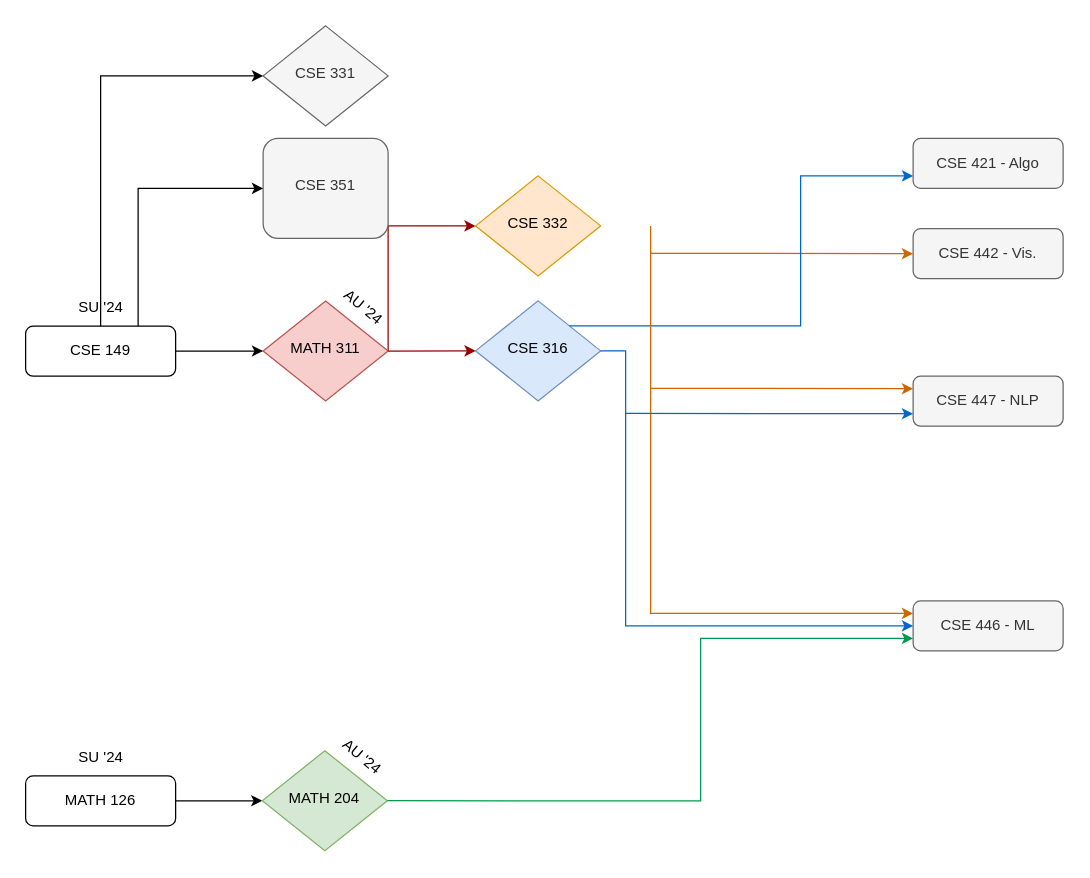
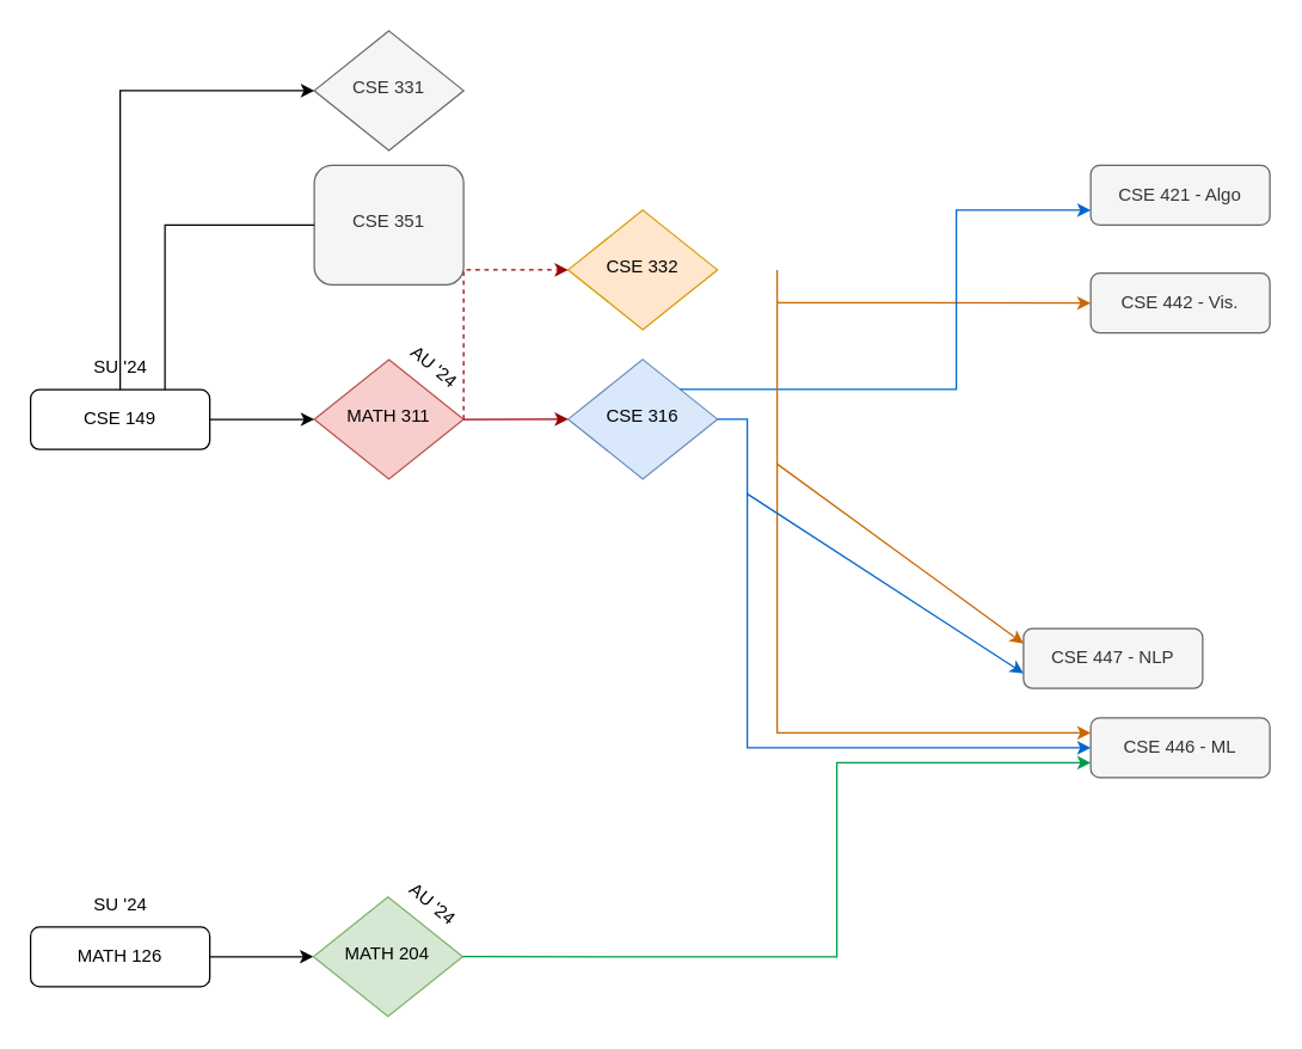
  <mxCell id="0" />
  <mxCell id="1" parent="0" />
  <mxCell id="2" value="" style="endArrow=classic;html=1;rounded=0;exitX=1;exitY=0.5;exitDx=0;exitDy=0;entryX=0;entryY=0.5;entryDx=0;entryDy=0;" edge="1" parent="1" source="8" target="17"><mxGeometry width="50" height="50" relative="1" as="geometry"><mxPoint x="130" y="280" as="sourcePoint" /><mxPoint x="180" y="230" as="targetPoint" /></mxGeometry></mxCell>
  <mxCell id="3" value="CSE 316" style="rhombus;whiteSpace=wrap;html=1;shadow=0;fontFamily=Helvetica;fontSize=12;align=center;strokeWidth=1;spacing=6;spacingTop=-4;fillColor=#dae8fc;strokeColor=#6c8ebf;" vertex="1" parent="1"><mxGeometry x="380" y="240" width="100" height="80" as="geometry" /></mxCell>
  <mxCell id="4" value="CSE 332" style="rhombus;whiteSpace=wrap;html=1;shadow=0;fontFamily=Helvetica;fontSize=12;align=center;strokeWidth=1;spacing=6;spacingTop=-4;fillColor=#ffe6cc;strokeColor=#d79b00;" vertex="1" parent="1"><mxGeometry x="380" y="140" width="100" height="80" as="geometry" /></mxCell>
- <mxCell id="5" value="" style="endArrow=classic;html=1;rounded=0;entryX=0;entryY=0.5;entryDx=0;entryDy=0;exitX=1;exitY=0.5;exitDx=0;exitDy=0;strokeColor=#990000;" edge="1" parent="1" source="14" target="4"><mxGeometry width="50" height="50" relative="1" as="geometry"><mxPoint x="340" y="350" as="sourcePoint" /><mxPoint x="360" y="100" as="targetPoint" /><Array as="points"><mxPoint x="310" y="180" /></Array></mxGeometry></mxCell>
+ <mxCell id="5" value="" style="endArrow=classic;html=1;rounded=0;entryX=0;entryY=0.5;entryDx=0;entryDy=0;exitX=1;exitY=0.5;exitDx=0;exitDy=0;strokeColor=#990000;dashed=1;" edge="1" parent="1" source="14" target="4"><mxGeometry width="50" height="50" relative="1" as="geometry"><mxPoint x="340" y="350" as="sourcePoint" /><mxPoint x="360" y="100" as="targetPoint" /><Array as="points"><mxPoint x="310" y="180" /></Array></mxGeometry></mxCell>
  <mxCell id="6" value="CSE 331" style="rhombus;whiteSpace=wrap;html=1;shadow=0;fontFamily=Helvetica;fontSize=12;align=center;strokeWidth=1;spacing=6;spacingTop=-4;fillColor=#f5f5f5;fontColor=#333333;strokeColor=#666666;" vertex="1" parent="1"><mxGeometry y="20" width="100" height="80" as="geometry" x="210" /></mxCell>
  <mxCell id="7" value="" style="group" vertex="1" connectable="0" parent="1"><mxGeometry x="20" y="590" width="120" height="70" as="geometry" /></mxCell>
  <mxCell id="8" value="MATH 126" style="rounded=1;whiteSpace=wrap;html=1;" vertex="1" parent="7"><mxGeometry y="30" width="120" height="40" as="geometry" /></mxCell>
  <mxCell id="9" value="SU '24" style="text;html=1;align=center;verticalAlign=middle;resizable=0;points=[];autosize=1;strokeColor=none;fillColor=none;" vertex="1" parent="7"><mxGeometry x="30" width="60" height="30" as="geometry" /></mxCell>
  <mxCell id="10" value="" style="group" vertex="1" connectable="0" parent="1"><mxGeometry x="20" y="230.23" width="120" height="70" as="geometry" /></mxCell>
  <mxCell id="11" value="CSE 149" style="rounded=1;whiteSpace=wrap;html=1;fontSize=12;glass=0;strokeWidth=1;shadow=0;" parent="10" vertex="1"><mxGeometry y="30" width="120" height="40" as="geometry" /></mxCell>
  <mxCell id="12" value="SU '24" style="text;html=1;align=center;verticalAlign=middle;resizable=0;points=[];autosize=1;strokeColor=none;fillColor=none;" vertex="1" parent="10"><mxGeometry x="30" width="60" height="30" as="geometry" /></mxCell>
  <mxCell id="13" value="" style="group" vertex="1" connectable="0" parent="1"><mxGeometry y="214.346" width="112.623" height="105.774" as="geometry" x="210" /></mxCell>
  <mxCell id="14" value="MATH 311" style="rhombus;whiteSpace=wrap;html=1;shadow=0;fontFamily=Helvetica;fontSize=12;align=center;strokeWidth=1;spacing=6;spacingTop=-4;fillColor=#f8cecc;strokeColor=#b85450;" parent="13" vertex="1"><mxGeometry y="25.774" width="100" height="80" as="geometry" /></mxCell>
  <mxCell id="15" value="AU '24" style="text;html=1;align=center;verticalAlign=middle;resizable=0;points=[];autosize=1;strokeColor=none;fillColor=none;rotation=40;" vertex="1" parent="13"><mxGeometry x="50" y="15.774" width="60" height="30" as="geometry" /></mxCell>
  <mxCell id="16" value="" style="group" vertex="1" connectable="0" parent="1"><mxGeometry x="209.38" y="574.116" width="112.623" height="105.774" as="geometry" /></mxCell>
  <mxCell id="17" value="MATH 204" style="rhombus;whiteSpace=wrap;html=1;shadow=0;fontFamily=Helvetica;fontSize=12;align=center;strokeWidth=1;spacing=6;spacingTop=-4;fillColor=#d5e8d4;strokeColor=#82b366;" vertex="1" parent="16"><mxGeometry y="25.774" width="100" height="80" as="geometry" /></mxCell>
  <mxCell id="18" value="AU '24" style="text;html=1;align=center;verticalAlign=middle;resizable=0;points=[];autosize=1;strokeColor=none;fillColor=none;rotation=40;" vertex="1" parent="16"><mxGeometry x="50" y="15.774" width="60" height="30" as="geometry" /></mxCell>
  <mxCell id="19" value="" style="endArrow=classic;html=1;rounded=0;entryX=0;entryY=0.5;entryDx=0;entryDy=0;exitX=0.5;exitY=0;exitDx=0;exitDy=0;" edge="1" parent="1" source="11" target="6"><mxGeometry width="50" height="50" relative="1" as="geometry"><mxPoint x="150" y="250" as="sourcePoint" /><mxPoint x="120" y="180" as="targetPoint" /><Array as="points"><mxPoint x="80" y="60" /></Array></mxGeometry></mxCell>
  <mxCell id="20" value="CSE 351" style="whiteSpace=wrap;html=1;shadow=0;fontFamily=Helvetica;fontSize=12;align=center;strokeWidth=1;spacing=6;spacingTop=-4;fillColor=#f5f5f5;fontColor=#333333;strokeColor=#666666;rounded=1;" vertex="1" parent="1"><mxGeometry y="110" width="100" height="80" as="geometry" x="210" /></mxCell>
- <mxCell id="21" value="" style="endArrow=classic;html=1;rounded=0;exitX=0.75;exitY=0;exitDx=0;exitDy=0;entryX=0;entryY=0.5;entryDx=0;entryDy=0;" edge="1" parent="1" source="11" target="20"><mxGeometry width="50" height="50" relative="1" as="geometry"><mxPoint x="150" y="206.35" as="sourcePoint" /><mxPoint x="200" y="156.35" as="targetPoint" /><Array as="points"><mxPoint x="110" y="150" /></Array></mxGeometry></mxCell>
+ <mxCell id="21" value="" style="endArrow=none;html=1;rounded=0;exitX=0.75;exitY=0;exitDx=0;exitDy=0;entryX=0;entryY=0.5;entryDx=0;entryDy=0;" edge="1" parent="1" source="11" target="20"><mxGeometry width="50" height="50" relative="1" as="geometry"><mxPoint x="150" y="206.35" as="sourcePoint" /><mxPoint x="200" y="156.35" as="targetPoint" /><Array as="points"><mxPoint x="110" y="150" /></Array></mxGeometry></mxCell>
  <mxCell id="22" value="" style="endArrow=classic;html=1;rounded=0;exitX=1;exitY=0.5;exitDx=0;exitDy=0;entryX=0;entryY=0.5;entryDx=0;entryDy=0;" edge="1" parent="1" source="11" target="14"><mxGeometry width="50" height="50" relative="1" as="geometry"><mxPoint x="160" y="370" as="sourcePoint" /><mxPoint y="320" as="targetPoint" x="210" /></mxGeometry></mxCell>
  <mxCell id="23" value="CSE 421 - Algo" style="rounded=1;whiteSpace=wrap;html=1;fillColor=#f5f5f5;fontColor=#333333;strokeColor=#666666;" vertex="1" parent="1"><mxGeometry x="730" y="110" width="120" height="40" as="geometry" /></mxCell>
  <mxCell id="24" value="CSE 442 - Vis." style="rounded=1;whiteSpace=wrap;html=1;fillColor=#f5f5f5;fontColor=#333333;strokeColor=#666666;" vertex="1" parent="1"><mxGeometry x="730" y="182.23" width="120" height="40" as="geometry" /></mxCell>
  <mxCell id="25" value="" style="endArrow=classic;html=1;rounded=0;entryX=0;entryY=0.5;entryDx=0;entryDy=0;strokeColor=#CC6600;" edge="1" parent="1" target="24"><mxGeometry width="50" height="50" relative="1" as="geometry"><mxPoint x="520" y="180" as="sourcePoint" /><mxPoint x="540" y="400" as="targetPoint" /><Array as="points"><mxPoint x="520" y="202" /></Array></mxGeometry></mxCell>
  <mxCell id="26" value="CSE 446 - ML" style="rounded=1;whiteSpace=wrap;html=1;fillColor=#f5f5f5;fontColor=#333333;strokeColor=#666666;" vertex="1" parent="1"><mxGeometry x="730" y="480" width="120" height="40" as="geometry" /></mxCell>
  <mxCell id="27" value="" style="endArrow=classic;html=1;rounded=0;exitX=1;exitY=0.5;exitDx=0;exitDy=0;entryX=0;entryY=0.75;entryDx=0;entryDy=0;strokeColor=#00994D;" edge="1" parent="1" source="17" target="26"><mxGeometry width="50" height="50" relative="1" as="geometry"><mxPoint x="330" y="500" as="sourcePoint" /><mxPoint x="570" y="390" as="targetPoint" /><Array as="points"><mxPoint x="560" y="640" /><mxPoint x="560" y="510" /></Array></mxGeometry></mxCell>
  <mxCell id="28" value="" style="endArrow=classic;html=1;rounded=0;exitX=1;exitY=0;exitDx=0;exitDy=0;entryX=0;entryY=0.75;entryDx=0;entryDy=0;strokeColor=#0066CC;" edge="1" parent="1" source="3" target="23"><mxGeometry width="50" height="50" relative="1" as="geometry"><mxPoint x="520" y="320" as="sourcePoint" /><mxPoint x="570" y="270" as="targetPoint" /><Array as="points"><mxPoint x="640" y="260" /><mxPoint x="640" y="140" /></Array></mxGeometry></mxCell>
  <mxCell id="29" value="" style="endArrow=classic;html=1;rounded=0;exitX=1;exitY=0.5;exitDx=0;exitDy=0;entryX=0;entryY=0.5;entryDx=0;entryDy=0;strokeColor=#0066CC;" edge="1" parent="1" source="3" target="26"><mxGeometry width="50" height="50" relative="1" as="geometry"><mxPoint x="530" y="360" as="sourcePoint" /><mxPoint x="580" y="310" as="targetPoint" /><Array as="points"><mxPoint x="500" y="280" /><mxPoint x="500" y="500" /></Array></mxGeometry></mxCell>
  <mxCell id="30" value="" style="endArrow=classic;html=1;rounded=0;entryX=0;entryY=0.25;entryDx=0;entryDy=0;strokeColor=#CC6600;" edge="1" parent="1" target="26"><mxGeometry width="50" height="50" relative="1" as="geometry"><mxPoint x="520" y="200" as="sourcePoint" /><mxPoint x="610" y="280" as="targetPoint" /><Array as="points"><mxPoint x="520" y="490" /></Array></mxGeometry></mxCell>
  <mxCell id="31" value="" style="endArrow=classic;html=1;rounded=0;exitX=1;exitY=0.5;exitDx=0;exitDy=0;entryX=0;entryY=0.5;entryDx=0;entryDy=0;strokeColor=#990000;" edge="1" parent="1" source="14" target="3"><mxGeometry width="50" height="50" relative="1" as="geometry"><mxPoint x="380" y="400" as="sourcePoint" /><mxPoint x="430" y="350" as="targetPoint" /><Array as="points"><mxPoint x="310" y="280" /></Array></mxGeometry></mxCell>
- <mxCell id="32" value="CSE 447 - NLP" style="rounded=1;whiteSpace=wrap;html=1;fillColor=#f5f5f5;fontColor=#333333;strokeColor=#666666;" vertex="1" parent="1"><mxGeometry x="730" y="300.23" width="120" height="40" as="geometry" /></mxCell>
+ <mxCell id="32" value="CSE 447 - NLP" style="rounded=1;whiteSpace=wrap;html=1;fillColor=#f5f5f5;fontColor=#333333;strokeColor=#666666;" vertex="1" parent="1"><mxGeometry x="685" y="420.23" width="120" height="40" as="geometry" /></mxCell>
  <mxCell id="33" value="" style="endArrow=classic;html=1;rounded=0;entryX=0;entryY=0.25;entryDx=0;entryDy=0;strokeColor=#CC6600;" edge="1" parent="1" target="32"><mxGeometry width="50" height="50" relative="1" as="geometry"><mxPoint x="520" y="310" as="sourcePoint" /><mxPoint x="650" y="310" as="targetPoint" /></mxGeometry></mxCell>
  <mxCell id="34" value="" style="endArrow=classic;html=1;rounded=0;entryX=0;entryY=0.75;entryDx=0;entryDy=0;strokeColor=#0066CC;" edge="1" parent="1" target="32"><mxGeometry width="50" height="50" relative="1" as="geometry"><mxPoint x="500" y="330" as="sourcePoint" /><mxPoint x="660" y="390" as="targetPoint" /></mxGeometry></mxCell>
